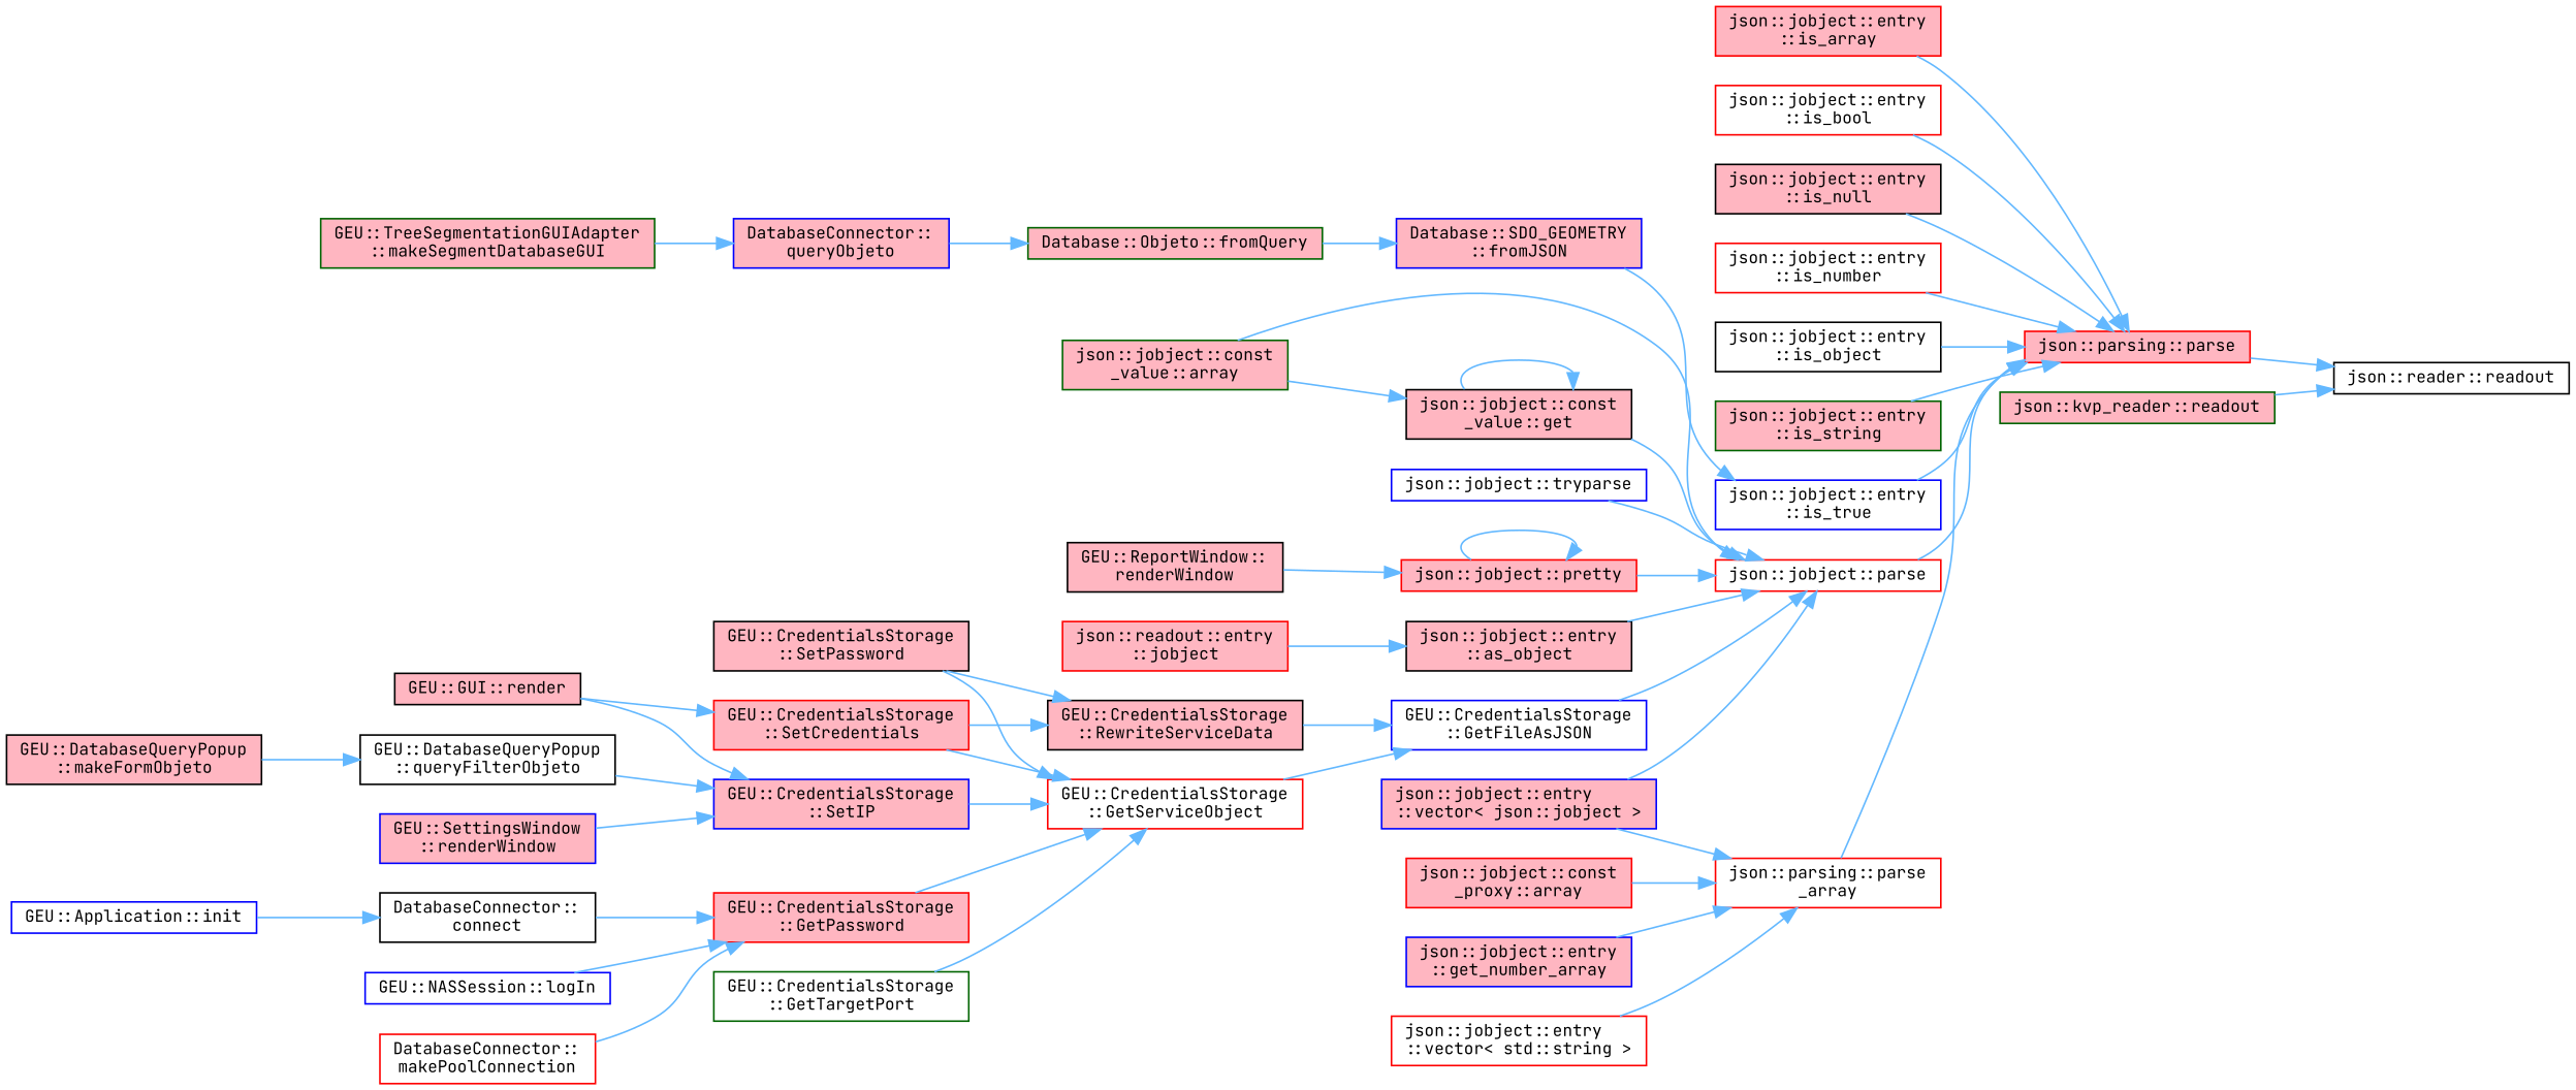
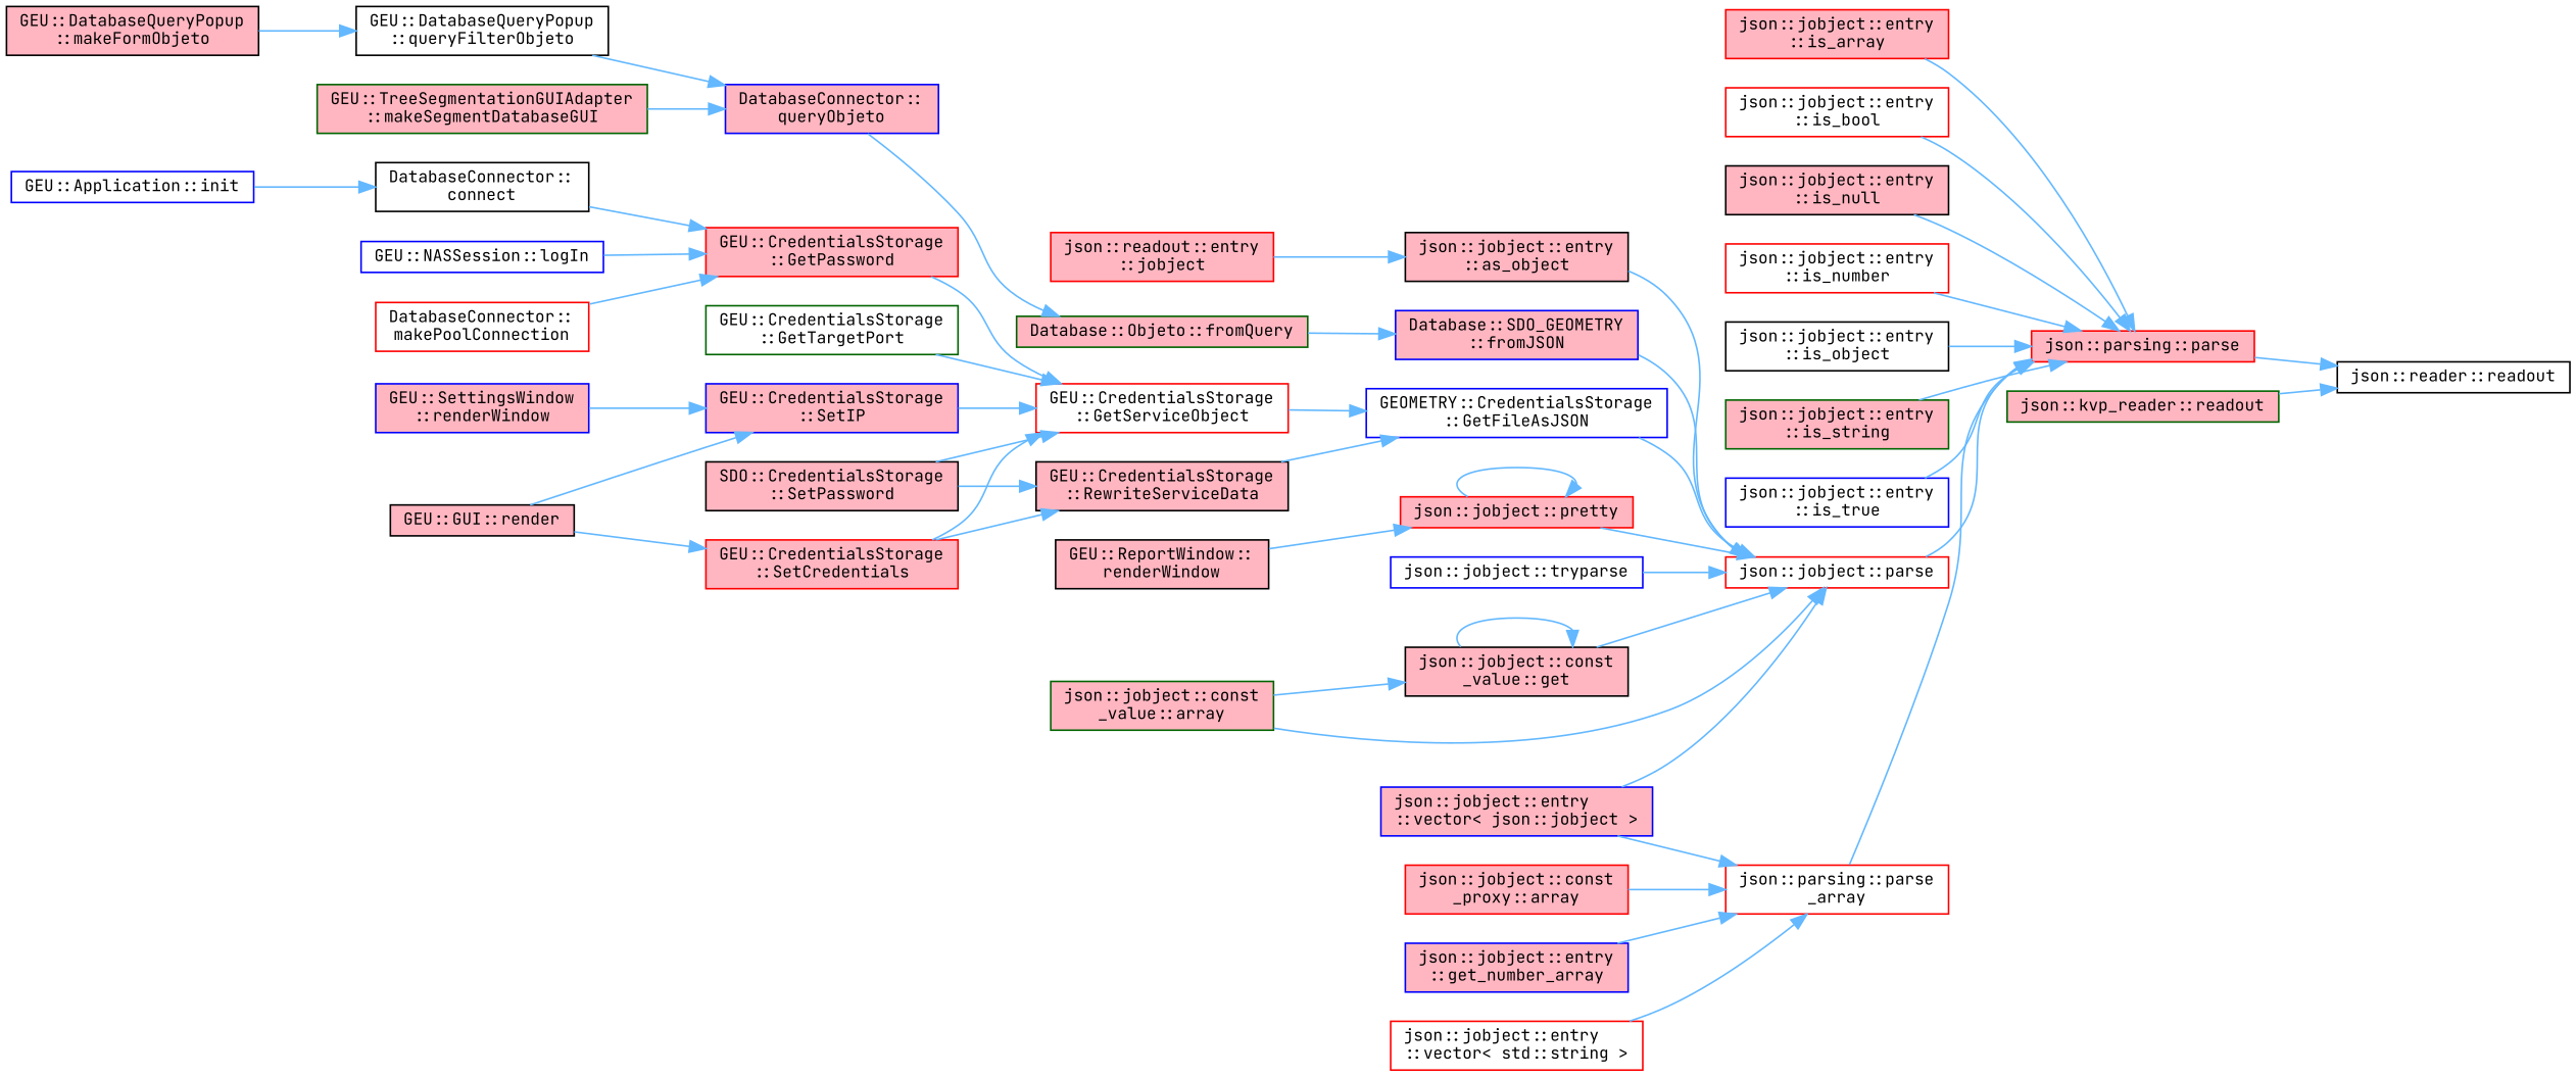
  digraph {
    fontname="JetBrains Mono"
    rankdir=RL
    node [color=red fillcolor=lightpink fontname="JetBrains Mono" fontsize=10 shape=box style=filled]
    edge [color=steelblue1 dir=back fontname="JetBrains Mono" fontsize=10 labelfontname=Helvetica labelfontsize=10 style=solid]
    n1 [color=black fillcolor=white fontcolor=black height=0.2 label="json::reader::readout" width=0.4]
    n2 [height=0.2 label="json::parsing::parse" width=0.4]
    n3 [color=darkgreen height=0.2 label="json::kvp_reader::readout" width=0.4]
    n4 [height=0.2 label="json::jobject::entry\l::is_array" width=0.4]
    n5 [fillcolor=white height=0.2 label="json::jobject::entry\l::is_bool" width=0.4]
    n6 [color=black height=0.2 label="json::jobject::entry\l::is_null" width=0.4]
    n7 [fillcolor=white height=0.2 label="json::jobject::entry\l::is_number" width=0.4]
    n8 [color=black fillcolor=white height=0.2 label="json::jobject::entry\l::is_object" width=0.4]
    n9 [color=darkgreen height=0.2 label="json::jobject::entry\l::is_string" width=0.4]
    n10 [color=blue fillcolor=white height=0.2 label="json::jobject::entry\l::is_true" width=0.4]
    n11 [fillcolor=white height=0.2 label="json::jobject::parse" width=0.4]
    n12 [fillcolor=white height=0.2 label="json::parsing::parse\l_array" width=0.4]
    n13 [color=darkgreen height=0.2 label="json::jobject::const\l_value::array" width=0.4]
    n14 [color=black height=0.2 label="json::jobject::entry\l::as_object" width=0.4]
    n15 [color=blue height=0.2 label="Database::SDO_GEOMETRY\l::fromJSON" width=0.4]
    n16 [color=black height=0.2 label="json::jobject::const\l_value::get" width=0.4]
-   n17 [color=blue fillcolor=white height=0.2 label="GEU::CredentialsStorage\l::GetFileAsJSON" width=0.4]
+   n17 [color=blue fillcolor=white height=0.2 label="GEOMETRY::CredentialsStorage\l::GetFileAsJSON" width=0.4]
    n18 [color=blue height=0.2 label="json::jobject::entry\l::vector\< json::jobject \>" width=0.4]
    n19 [height=0.2 label="json::jobject::pretty" width=0.4]
    n20 [color=blue fillcolor=white height=0.2 label="json::jobject::tryparse" width=0.4]
    n21 [height=0.2 label="json::jobject::const\l_proxy::array" width=0.4]
    n22 [color=blue height=0.2 label="json::jobject::entry\l::get_number_array" width=0.4]
    n23 [fillcolor=white height=0.2 label="json::jobject::entry\l::vector\< std::string \>" width=0.4]
    n24 [height=0.2 label="json::readout::entry\l::jobject" width=0.4]
    n25 [color=darkgreen height=0.2 label="Database::Objeto::fromQuery" width=0.4]
    n26 [fillcolor=white height=0.2 label="GEU::CredentialsStorage\l::GetServiceObject" width=0.4]
    n27 [color=black height=0.2 label="GEU::CredentialsStorage\l::RewriteServiceData" width=0.4]
    n28 [color=black height=0.2 label="GEU::ReportWindow::\lrenderWindow" width=0.4]
    n29 [color=blue height=0.2 label="DatabaseConnector::\lqueryObjeto" width=0.4]
    n30 [color=darkgreen height=0.2 label="GEU::TreeSegmentationGUIAdapter\l::makeSegmentDatabaseGUI" width=0.4]
    n31 [color=black fillcolor=white height=0.2 label="GEU::DatabaseQueryPopup\l::queryFilterObjeto" width=0.4]
    n32 [color=black height=0.2 label="GEU::DatabaseQueryPopup\l::makeFormObjeto" width=0.4]
    n33 [height=0.2 label="GEU::CredentialsStorage\l::GetPassword" width=0.4]
    n34 [color=darkgreen fillcolor=white height=0.2 label="GEU::CredentialsStorage\l::GetTargetPort" width=0.4]
    n35 [height=0.2 label="GEU::CredentialsStorage\l::SetCredentials" width=0.4]
    n36 [color=blue height=0.2 label="GEU::CredentialsStorage\l::SetIP" width=0.4]
-   n37 [color=black height=0.2 label="GEU::CredentialsStorage\l::SetPassword" width=0.4]
+   n37 [color=black height=0.2 label="SDO::CredentialsStorage\l::SetPassword" width=0.4]
    n38 [color=black fillcolor=white height=0.2 label="DatabaseConnector::\lconnect" width=0.4]
    n39 [color=blue fillcolor=white height=0.2 label="GEU::NASSession::logIn" width=0.4]
    n40 [fillcolor=white height=0.2 label="DatabaseConnector::\lmakePoolConnection" width=0.4]
    n41 [color=black height=0.2 label="GEU::GUI::render" width=0.4]
    n42 [color=blue height=0.2 label="GEU::SettingsWindow\l::renderWindow" width=0.4]
    n43 [color=blue fillcolor=white height=0.2 label="GEU::Application::init" width=0.4]
    n1 -> n2
    n1 -> n3
    n2 -> n4
    n2 -> n5
    n2 -> n6
    n2 -> n7
    n2 -> n8
    n2 -> n9
    n2 -> n10
    n2 -> n11
    n2 -> n12
    n11 -> n13
    n11 -> n14
-   n10 -> n15
+   n11 -> n15
    n11 -> n16
    n11 -> n17
    n11 -> n18
    n11 -> n19
    n11 -> n20
    n12 -> n18
    n12 -> n21
    n12 -> n22
    n12 -> n23
    n14 -> n24
    n15 -> n25
    n16 -> n13
    n16 -> n16
    n17 -> n26
    n17 -> n27
    n19 -> n19
    n19 -> n28
    n25 -> n29
    n26 -> n33
    n26 -> n34
    n26 -> n35
    n26 -> n36
    n26 -> n37
    n27 -> n35
    n27 -> n37
    n29 -> n30
-   n36 -> n31
+   n29 -> n31
    n31 -> n32
    n33 -> n38
    n33 -> n39
    n33 -> n40
    n35 -> n41
    n36 -> n41
    n36 -> n42
    n38 -> n43
  }
